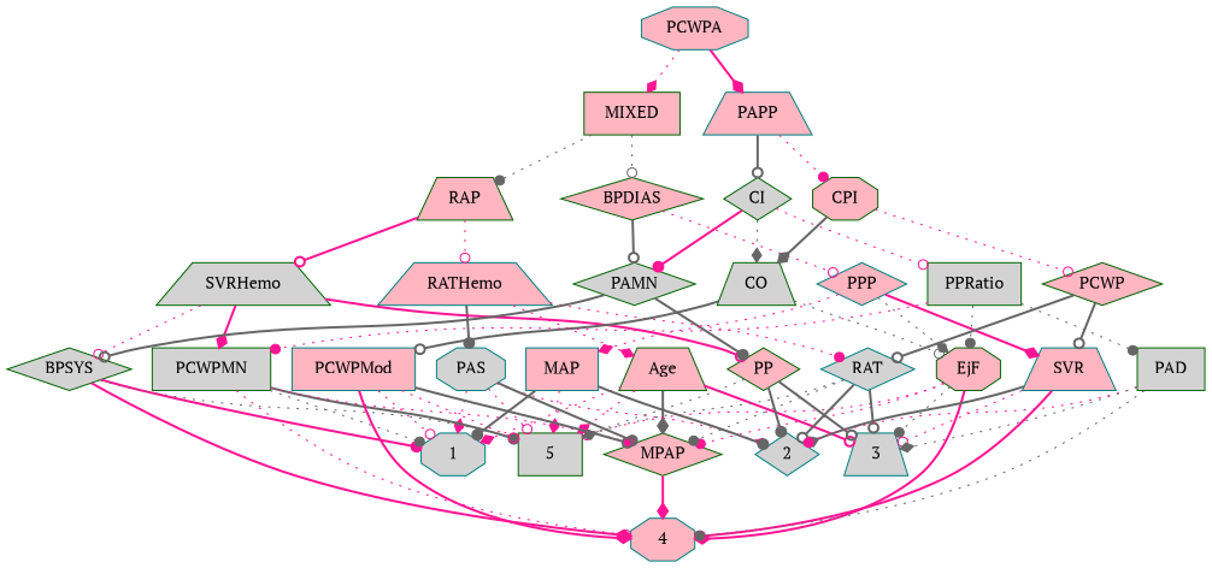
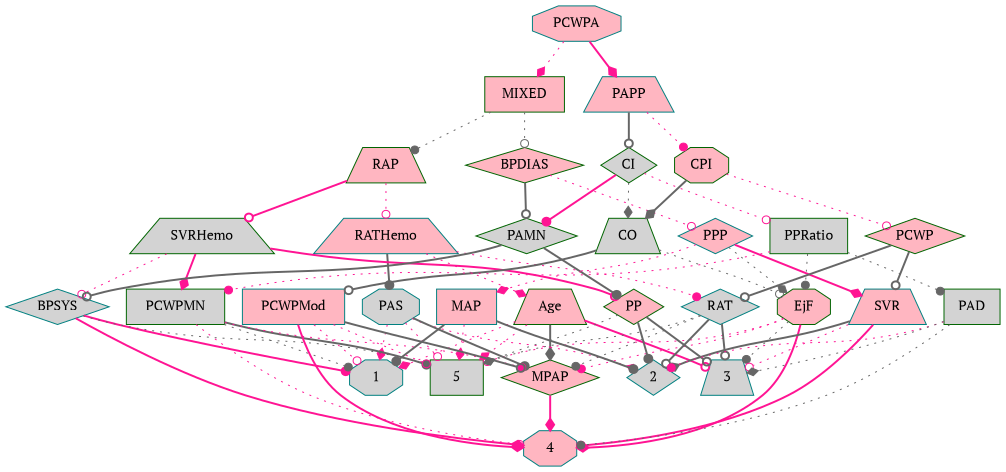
  strict digraph {
    fontname="PT Serif"
    node [color=darkgreen fillcolor=lightpink fontname="PT Serif" shape=diamond style=filled]
    edge [arrowhead=odot color=deeppink fontname="PT Serif" style=dotted]
    1 [color=teal fillcolor=lightgrey height=0.5 shape=octagon width=0.75]
    2 [color=teal fillcolor=lightgrey height=0.5 width=0.75]
    3 [color=teal fillcolor=lightgrey height=0.5 shape=trapezium width=0.75]
    4 [color=teal height=0.5 shape=octagon width=0.75]
    5 [fillcolor=lightgrey height=0.5 shape=box width=0.75]
    Age [height=0.5 shape=trapezium width=0.75]
    MPAP [height=0.5 width=0.97491]
    EjF [height=0.5 shape=octagon width=0.75]
    RAP [height=0.5 shape=trapezium width=0.77632]
    RATHemo [color=teal height=0.5 shape=trapezium width=1.3721]
    SVRHemo [fillcolor=lightgrey height=0.5 shape=trapezium width=1.3902]
    PAS [color=teal fillcolor=lightgrey height=0.5 shape=octagon width=0.75]
    RAT [color=teal fillcolor=lightgrey height=0.5 width=0.75827]
-   BPSYS [fillcolor=lightgrey height=0.5 width=1.0471]
+   BPSYS [color=teal fillcolor=lightgrey height=0.5 width=1.0471]
    PP [height=0.5 width=0.75]
    PCWPMN [fillcolor=lightgrey height=0.5 shape=box width=1.3902]
    MIXED [height=0.5 shape=box width=1.1193]
    BPDIAS [height=0.5 width=1.1735]
    PAMN [fillcolor=lightgrey height=0.5 width=1.011]
    PPP [color=teal height=0.5 width=0.75]
    SVR [color=teal height=0.5 shape=trapezium width=0.77632]
    MAP [color=teal height=0.5 shape=box width=0.84854]
    PAD [fillcolor=lightgrey height=0.5 shape=box width=0.79437]
    CO [fillcolor=lightgrey height=0.5 shape=trapezium width=0.75]
    PCWPMod [color=teal height=0.5 shape=box width=1.4443]
    CPI [height=0.5 shape=octagon width=0.75]
    PCWP [height=0.5 width=0.97491]
    PCWPA [color=teal height=0.5 shape=octagon width=1.1555]
    PAPP [color=teal height=0.5 shape=trapezium width=0.88464]
    CI [fillcolor=lightgrey height=0.5 width=0.75]
    PPRatio [fillcolor=lightgrey height=0.5 shape=box width=1.1013]
    Age -> 1 [arrowhead=diamond]
    Age -> 3 [style=bold]
    Age -> 5 [arrowhead=diamond]
    Age -> MPAP [arrowhead=diamond color=gray40 style=bold]
    MPAP -> 4 [arrowhead=diamond style=bold]
    EjF -> 3 [arrowhead=dot color=gray40]
    EjF -> 4 [arrowhead=diamond style=bold]
    EjF -> 5
    EjF -> MPAP [arrowhead=dot]
    RAP -> RATHemo
    RAP -> SVRHemo [style=bold]
    RATHemo -> Age [arrowhead=diamond]
    RATHemo -> PAS [arrowhead=dot color=gray40 style=bold]
    RATHemo -> RAT [arrowhead=dot]
    SVRHemo -> BPSYS
    SVRHemo -> PP [style=bold]
    SVRHemo -> PCWPMN [arrowhead=diamond style=bold]
    PAS -> 1 [arrowhead=diamond]
    PAS -> 2 [arrowhead=diamond]
    PAS -> 5
    PAS -> MPAP [arrowhead=dot color=gray40 style=bold]
    RAT -> 2 [color=gray40 style=bold]
    RAT -> 3 [color=gray40 style=bold]
    RAT -> 5 [arrowhead=diamond color=gray40]
    RAT -> MPAP [arrowhead=dot color=gray40]
    BPSYS -> 1 [arrowhead=dot style=bold]
    BPSYS -> 4 [arrowhead=diamond style=bold]
    BPSYS -> 5 [arrowhead=dot color=gray40]
    PP -> 2 [arrowhead=dot color=gray40 style=bold]
    PP -> 3 [color=gray40 style=bold]
    PP -> 5 [arrowhead=diamond color=gray40]
    PCWPMN -> 1 [arrowhead=dot color=gray40]
    PCWPMN -> 4
    PCWPMN -> 5 [arrowhead=dot color=gray40 style=bold]
    PCWPMN -> MPAP [arrowhead=dot]
    MIXED -> RAP [arrowhead=dot color=gray40]
    MIXED -> BPDIAS [color=gray40]
    BPDIAS -> PAMN [color=gray40 style=bold]
    BPDIAS -> PPP
    PAMN -> BPSYS [color=gray40 style=bold]
    PAMN -> PP [arrowhead=dot color=gray40 style=bold]
    PPP -> EjF [arrowhead=diamond color=gray40]
    PPP -> SVR [arrowhead=diamond style=bold]
    PPP -> MAP [arrowhead=diamond]
    SVR -> 2 [arrowhead=diamond color=gray40 style=bold]
    SVR -> 3
    SVR -> 4 [arrowhead=dot style=bold]
    MAP -> 1 [arrowhead=dot color=gray40 style=bold]
    MAP -> 2 [arrowhead=dot color=gray40 style=bold]
    MAP -> 5 [arrowhead=diamond]
    PAD -> 2 [arrowhead=dot]
    PAD -> 3 [arrowhead=diamond color=gray40]
    PAD -> 4 [arrowhead=dot color=gray40]
    CO -> EjF [color=gray40]
    CO -> PCWPMod [color=gray40 style=bold]
    PCWPMod -> 1
    PCWPMod -> 4 [arrowhead=diamond style=bold]
    PCWPMod -> 5
    PCWPMod -> MPAP [color=gray40 style=bold]
    CPI -> CO [arrowhead=diamond color=gray40 style=bold]
    CPI -> PCWP
    PCWP -> RAT [color=gray40 style=bold]
    PCWP -> SVR [color=gray40 style=bold]
    PCWPA -> MIXED [arrowhead=diamond]
    PCWPA -> PAPP [arrowhead=diamond style=bold]
    PAPP -> CPI [arrowhead=dot]
    PAPP -> CI [color=gray40 style=bold]
    CI -> PAMN [arrowhead=dot style=bold]
    CI -> CO [arrowhead=diamond color=gray40]
    CI -> PPRatio
    PPRatio -> EjF [arrowhead=dot color=gray40]
    PPRatio -> PCWPMN [arrowhead=dot]
    PPRatio -> PAD [arrowhead=dot color=gray40]
  }
